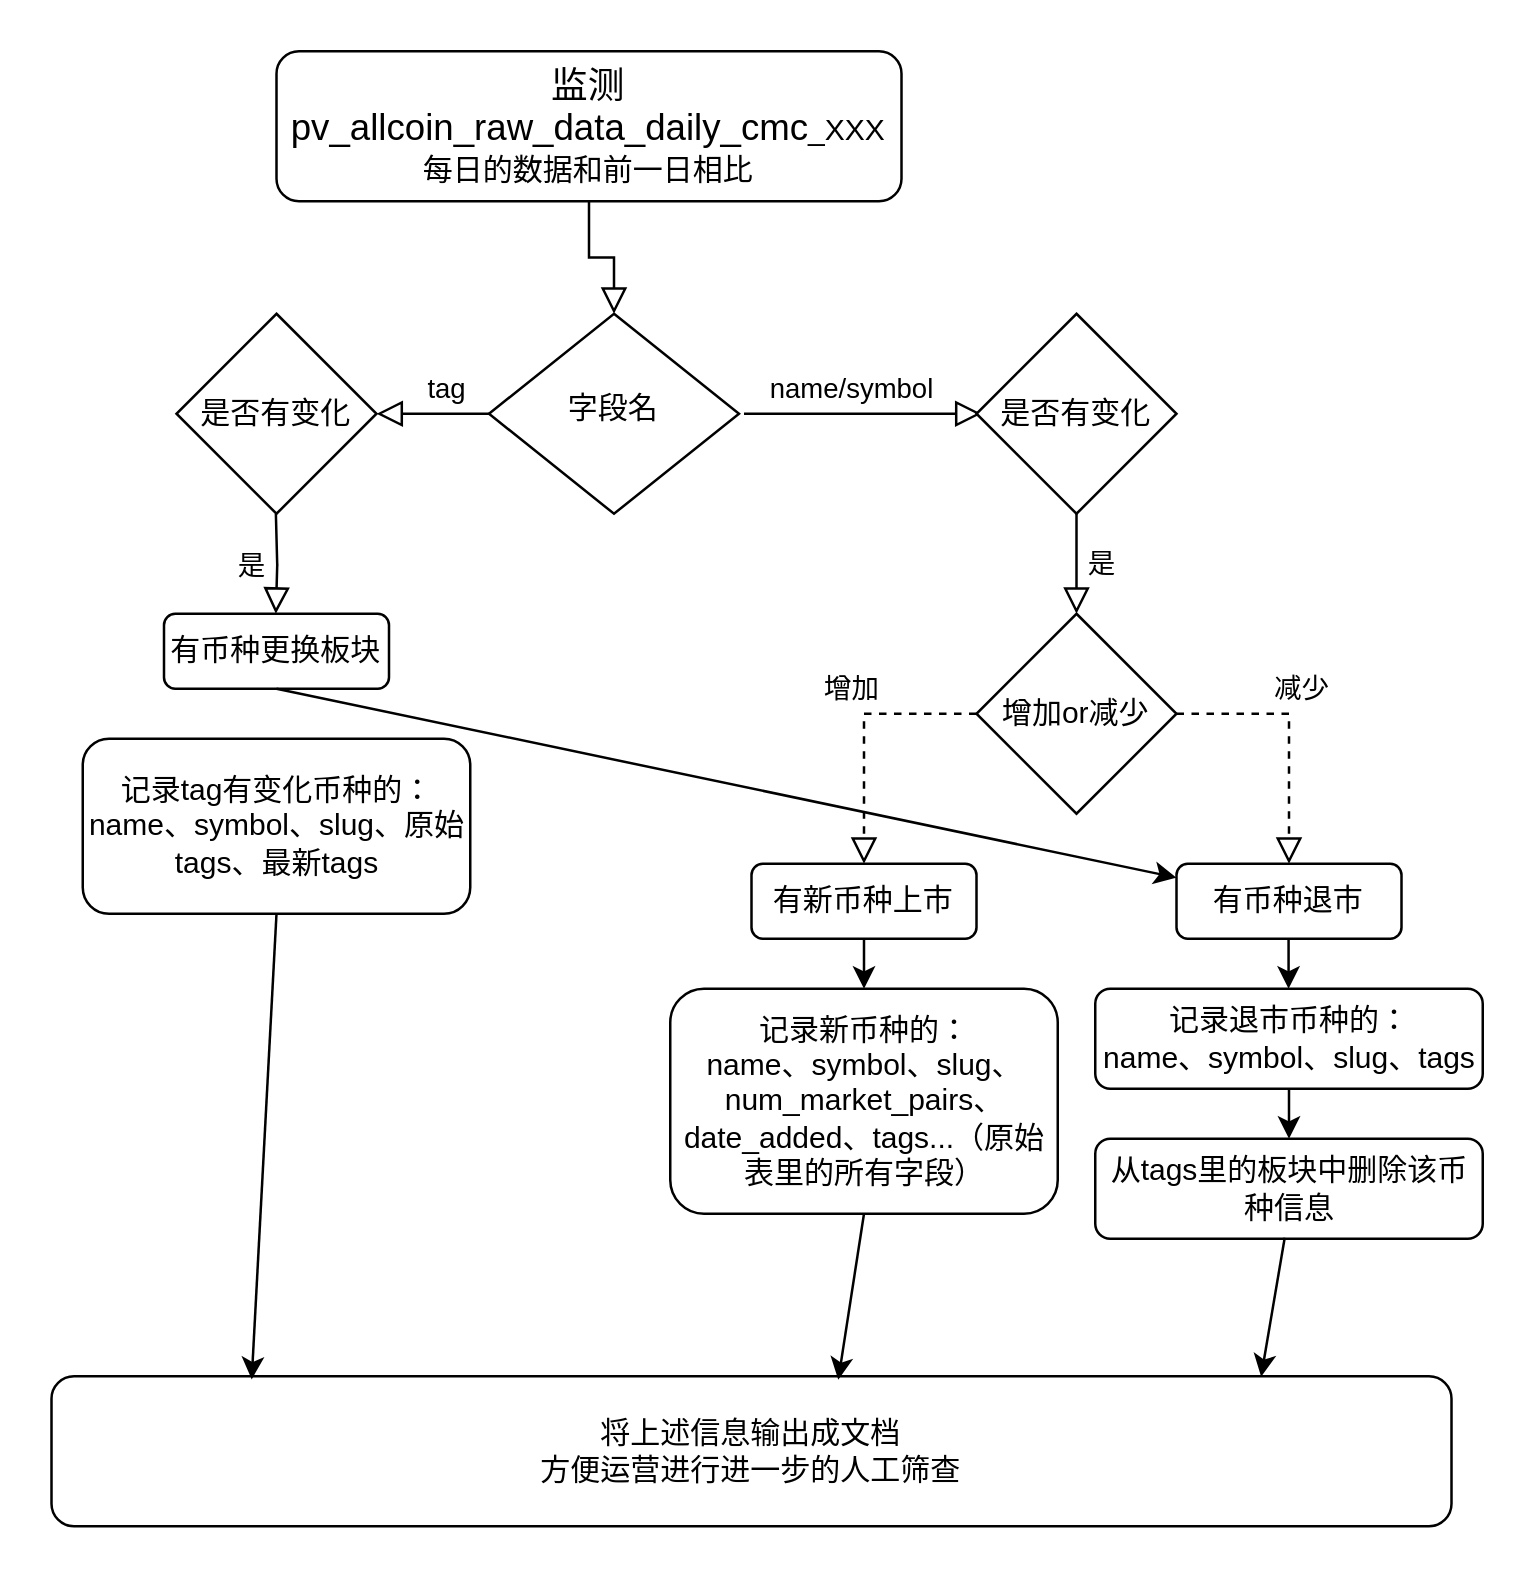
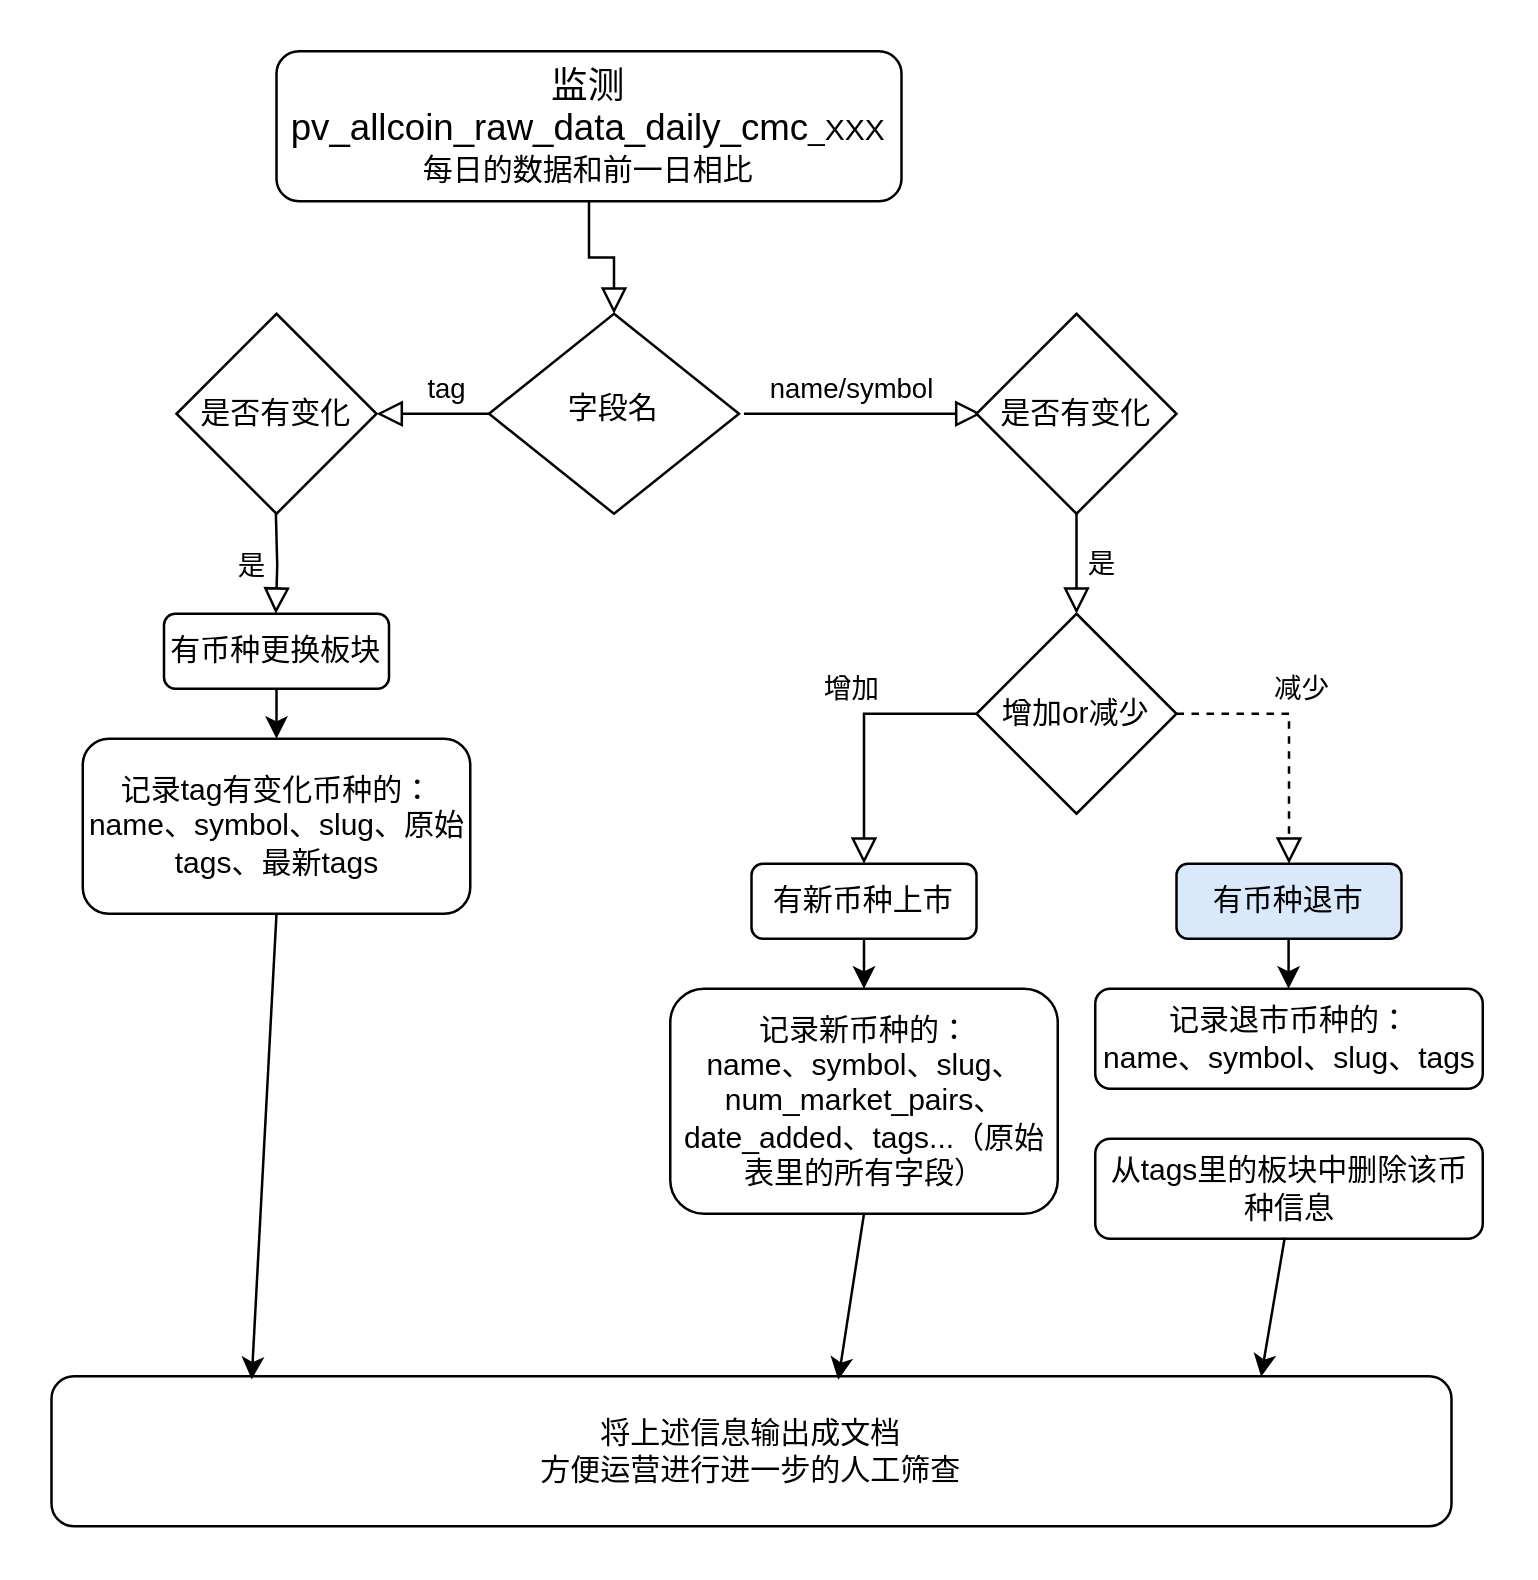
  <mxCell id="0" />
  <mxCell id="1" parent="0" />
  <mxCell id="2" value="" style="rounded=0;html=1;jettySize=auto;orthogonalLoop=1;fontSize=11;endArrow=block;endFill=0;endSize=8;strokeWidth=1;shadow=0;labelBackgroundColor=none;edgeStyle=orthogonalEdgeStyle;" parent="1" source="3" target="5" edge="1"><mxGeometry relative="1" as="geometry" /></mxCell>
  <mxCell id="3" value="&lt;span style=&quot;&quot; id=&quot;docs-internal-guid-8fd6931e-7fff-bda2-6103-c849a8ad8529&quot;&gt;&lt;span style=&quot;font-size: 11pt; font-family: Arial, sans-serif; font-variant-ligatures: normal; font-variant-alternates: normal; font-variant-numeric: normal; font-variant-east-asian: normal; font-variant-position: normal; vertical-align: baseline; white-space: pre-wrap;&quot;&gt;监测&lt;/span&gt;&lt;/span&gt;&lt;div&gt;&lt;span style=&quot;&quot;&gt;&lt;span style=&quot;font-size: 11pt; font-family: Arial, sans-serif; font-variant-ligatures: normal; font-variant-alternates: normal; font-variant-numeric: normal; font-variant-east-asian: normal; font-variant-position: normal; vertical-align: baseline; white-space: pre-wrap;&quot;&gt;pv_allcoin_raw_data_daily_cmc&lt;/span&gt;&lt;span style=&quot;font-variant-ligatures: normal; font-variant-alternates: normal; font-variant-numeric: normal; font-variant-east-asian: normal; font-variant-position: normal; vertical-align: baseline; text-wrap: wrap;&quot;&gt;_XXX每日的数据和前一日相比&lt;/span&gt;&lt;/span&gt;&lt;/div&gt;" style="rounded=1;whiteSpace=wrap;html=1;fontSize=12;glass=0;strokeWidth=1;shadow=0;align=center;" parent="1" vertex="1"><mxGeometry x="110" y="20" width="250" height="60" as="geometry" /></mxCell>
  <mxCell id="4" value="name/symbol" style="edgeStyle=orthogonalEdgeStyle;rounded=0;html=1;jettySize=auto;orthogonalLoop=1;fontSize=11;endArrow=block;endFill=0;endSize=8;strokeWidth=1;shadow=0;labelBackgroundColor=none;" parent="1" edge="1"><mxGeometry x="-0.095" y="10" relative="1" as="geometry"><mxPoint as="offset" /><mxPoint x="297" y="165" as="sourcePoint" /><mxPoint x="392" y="165" as="targetPoint" /></mxGeometry></mxCell>
  <mxCell id="5" value="字段名" style="rhombus;whiteSpace=wrap;html=1;shadow=0;fontFamily=Helvetica;fontSize=12;align=center;strokeWidth=1;spacing=6;spacingTop=-4;" parent="1" vertex="1"><mxGeometry x="195" y="125" width="100" height="80" as="geometry" /></mxCell>
  <mxCell id="6" value="是否有变化" style="rhombus;whiteSpace=wrap;html=1;" vertex="1" parent="1"><mxGeometry x="390" y="125" width="80" height="80" as="geometry" /></mxCell>
  <mxCell id="7" value="是否有变化" style="rhombus;whiteSpace=wrap;html=1;" vertex="1" parent="1"><mxGeometry x="70" y="125" width="80" height="80" as="geometry" /></mxCell>
  <mxCell id="8" value="tag" style="edgeStyle=orthogonalEdgeStyle;rounded=0;html=1;jettySize=auto;orthogonalLoop=1;fontSize=11;endArrow=block;endFill=0;endSize=8;strokeWidth=1;shadow=0;labelBackgroundColor=none;exitX=0;exitY=0.5;exitDx=0;exitDy=0;entryX=1;entryY=0.5;entryDx=0;entryDy=0;" edge="1" parent="1" source="5" target="7"><mxGeometry x="-0.231" y="-10" relative="1" as="geometry"><mxPoint as="offset" /><mxPoint x="305" y="175" as="sourcePoint" /><mxPoint x="400" y="175" as="targetPoint" /></mxGeometry></mxCell>
  <mxCell id="9" value="增加or减少" style="rhombus;whiteSpace=wrap;html=1;" vertex="1" parent="1"><mxGeometry x="390" y="245" width="80" height="80" as="geometry" /></mxCell>
  <mxCell id="10" value="是" style="edgeStyle=orthogonalEdgeStyle;rounded=0;html=1;jettySize=auto;orthogonalLoop=1;fontSize=11;endArrow=block;endFill=0;endSize=8;strokeWidth=1;shadow=0;labelBackgroundColor=none;exitX=0.5;exitY=1;exitDx=0;exitDy=0;entryX=0.5;entryY=0;entryDx=0;entryDy=0;" edge="1" parent="1" source="6" target="9"><mxGeometry y="10" relative="1" as="geometry"><mxPoint as="offset" /><mxPoint x="305" y="175" as="sourcePoint" /><mxPoint x="400" y="175" as="targetPoint" /></mxGeometry></mxCell>
  <mxCell id="11" value="有新币种上市" style="rounded=1;whiteSpace=wrap;html=1;" vertex="1" parent="1"><mxGeometry x="300" y="345" width="90" height="30" as="geometry" /></mxCell>
- <mxCell id="12" value="有币种退市" style="rounded=1;whiteSpace=wrap;html=1;" vertex="1" parent="1"><mxGeometry x="470" y="345" width="90" height="30" as="geometry" /></mxCell>
+ <mxCell id="12" value="有币种退市" style="rounded=1;whiteSpace=wrap;html=1;fillColor=#dae8fc;" vertex="1" parent="1"><mxGeometry x="470" y="345" width="90" height="30" as="geometry" /></mxCell>
  <mxCell id="13" value="记录新币种的：&lt;div&gt;name、symbol、slug、num_market_pairs、date_added、tags...（原始表里的所有字段）&lt;/div&gt;" style="rounded=1;whiteSpace=wrap;html=1;" vertex="1" parent="1"><mxGeometry x="267.5" y="395" width="155" height="90" as="geometry" /></mxCell>
- <mxCell id="14" style="edgeStyle=orthogonalEdgeStyle;rounded=0;orthogonalLoop=1;jettySize=auto;html=1;exitX=0.5;exitY=1;exitDx=0;exitDy=0;entryX=0.5;entryY=0;entryDx=0;entryDy=0;" edge="1" parent="1" source="15" target="24"><mxGeometry relative="1" as="geometry" /></mxCell>
  <mxCell id="15" value="记录退市币种的：&lt;div&gt;name、symbol、slug、tags&lt;/div&gt;" style="rounded=1;whiteSpace=wrap;html=1;" vertex="1" parent="1"><mxGeometry x="437.5" y="395" width="155" height="40" as="geometry" /></mxCell>
- <mxCell id="16" value="增加" style="edgeStyle=orthogonalEdgeStyle;rounded=0;html=1;jettySize=auto;orthogonalLoop=1;fontSize=11;endArrow=block;endFill=0;endSize=8;strokeWidth=1;shadow=0;labelBackgroundColor=none;exitX=0;exitY=0.5;exitDx=0;exitDy=0;entryX=0.5;entryY=0;entryDx=0;entryDy=0;dashed=1;" edge="1" parent="1" source="9" target="11"><mxGeometry x="-0.143" y="-11" relative="1" as="geometry"><mxPoint x="6" y="-10" as="offset" /><mxPoint x="307" y="175" as="sourcePoint" /><mxPoint x="402" y="175" as="targetPoint" /></mxGeometry></mxCell>
+ <mxCell id="16" value="增加" style="edgeStyle=orthogonalEdgeStyle;rounded=0;html=1;jettySize=auto;orthogonalLoop=1;fontSize=11;endArrow=block;endFill=0;endSize=8;strokeWidth=1;shadow=0;labelBackgroundColor=none;exitX=0;exitY=0.5;exitDx=0;exitDy=0;entryX=0.5;entryY=0;entryDx=0;entryDy=0;" edge="1" parent="1" source="9" target="11"><mxGeometry x="-0.143" y="-11" relative="1" as="geometry"><mxPoint x="6" y="-10" as="offset" /><mxPoint x="307" y="175" as="sourcePoint" /><mxPoint x="402" y="175" as="targetPoint" /></mxGeometry></mxCell>
  <mxCell id="17" value="减少" style="edgeStyle=orthogonalEdgeStyle;rounded=0;html=1;jettySize=auto;orthogonalLoop=1;fontSize=11;endArrow=block;endFill=0;endSize=8;strokeWidth=1;shadow=0;labelBackgroundColor=none;exitX=1;exitY=0.5;exitDx=0;exitDy=0;entryX=0.5;entryY=0;entryDx=0;entryDy=0;dashed=1;" edge="1" parent="1" source="9" target="12"><mxGeometry x="-0.143" y="11" relative="1" as="geometry"><mxPoint x="-6" y="-10" as="offset" /><mxPoint x="317" y="185" as="sourcePoint" /><mxPoint x="412" y="185" as="targetPoint" /></mxGeometry></mxCell>
  <mxCell id="18" value="" style="endArrow=classic;html=1;rounded=0;exitX=0.5;exitY=1;exitDx=0;exitDy=0;" edge="1" parent="1" source="11" target="13"><mxGeometry width="50" height="50" relative="1" as="geometry"><mxPoint x="480" y="315" as="sourcePoint" /><mxPoint x="530" y="265" as="targetPoint" /></mxGeometry></mxCell>
  <mxCell id="19" value="" style="endArrow=classic;html=1;rounded=0;exitX=0.5;exitY=1;exitDx=0;exitDy=0;" edge="1" parent="1"><mxGeometry width="50" height="50" relative="1" as="geometry"><mxPoint x="514.83" y="375" as="sourcePoint" /><mxPoint x="514.83" y="395" as="targetPoint" /></mxGeometry></mxCell>
  <mxCell id="20" value="是" style="edgeStyle=orthogonalEdgeStyle;rounded=0;html=1;jettySize=auto;orthogonalLoop=1;fontSize=11;endArrow=block;endFill=0;endSize=8;strokeWidth=1;shadow=0;labelBackgroundColor=none;exitX=0.5;exitY=1;exitDx=0;exitDy=0;entryX=0.5;entryY=0;entryDx=0;entryDy=0;" edge="1" parent="1"><mxGeometry y="10" relative="1" as="geometry"><mxPoint as="offset" /><mxPoint x="109.75" y="205" as="sourcePoint" /><mxPoint x="109.75" y="245" as="targetPoint" /></mxGeometry></mxCell>
  <mxCell id="21" value="有币种更换板块" style="rounded=1;whiteSpace=wrap;html=1;" vertex="1" parent="1"><mxGeometry x="65" y="245" width="90" height="30" as="geometry" /></mxCell>
  <mxCell id="22" value="记录tag有变化币种的：&lt;div&gt;name、symbol、slug、原始tags、最新tags&lt;/div&gt;" style="rounded=1;whiteSpace=wrap;html=1;" vertex="1" parent="1"><mxGeometry x="32.5" y="295" width="155" height="70" as="geometry" /></mxCell>
- <mxCell id="23" value="" style="endArrow=classic;html=1;rounded=0;exitX=0.5;exitY=1;exitDx=0;exitDy=0;" edge="1" parent="1" source="21" target="12"><mxGeometry width="50" height="50" relative="1" as="geometry"><mxPoint x="220" y="375" as="sourcePoint" /><mxPoint x="270" y="325" as="targetPoint" /></mxGeometry></mxCell>
+ <mxCell id="23" value="" style="endArrow=classic;html=1;rounded=0;exitX=0.5;exitY=1;exitDx=0;exitDy=0;entryX=0.5;entryY=0;entryDx=0;entryDy=0;" edge="1" parent="1" source="21" target="22"><mxGeometry width="50" height="50" relative="1" as="geometry"><mxPoint x="220" y="375" as="sourcePoint" /><mxPoint x="270" y="325" as="targetPoint" /></mxGeometry></mxCell>
  <mxCell id="24" value="从tags里的板块中删除该币种信息" style="rounded=1;whiteSpace=wrap;html=1;" vertex="1" parent="1"><mxGeometry x="437.5" y="455" width="155" height="40" as="geometry" /></mxCell>
  <mxCell id="25" value="将上述信息输出成文档&lt;div&gt;方便运营进行进一步的人工筛查&lt;/div&gt;" style="rounded=1;whiteSpace=wrap;html=1;" vertex="1" parent="1"><mxGeometry x="20" y="550" width="560" height="60" as="geometry" /></mxCell>
  <mxCell id="26" value="" style="endArrow=classic;html=1;rounded=0;exitX=0.5;exitY=1;exitDx=0;exitDy=0;entryX=0.143;entryY=0.021;entryDx=0;entryDy=0;entryPerimeter=0;" edge="1" parent="1" source="22" target="25"><mxGeometry width="50" height="50" relative="1" as="geometry"><mxPoint x="420" y="405" as="sourcePoint" /><mxPoint x="110" y="545" as="targetPoint" /></mxGeometry></mxCell>
  <mxCell id="27" value="" style="endArrow=classic;html=1;rounded=0;exitX=0.5;exitY=1;exitDx=0;exitDy=0;entryX=0.562;entryY=0.024;entryDx=0;entryDy=0;entryPerimeter=0;" edge="1" parent="1" source="13" target="25"><mxGeometry width="50" height="50" relative="1" as="geometry"><mxPoint x="420" y="405" as="sourcePoint" /><mxPoint x="345" y="545" as="targetPoint" /></mxGeometry></mxCell>
  <mxCell id="28" value="" style="endArrow=classic;html=1;rounded=0;exitX=0.489;exitY=0.99;exitDx=0;exitDy=0;exitPerimeter=0;entryX=0.864;entryY=0.003;entryDx=0;entryDy=0;entryPerimeter=0;" edge="1" parent="1" source="24" target="25"><mxGeometry width="50" height="50" relative="1" as="geometry"><mxPoint x="480" y="515" as="sourcePoint" /><mxPoint x="530" y="465" as="targetPoint" /></mxGeometry></mxCell>
